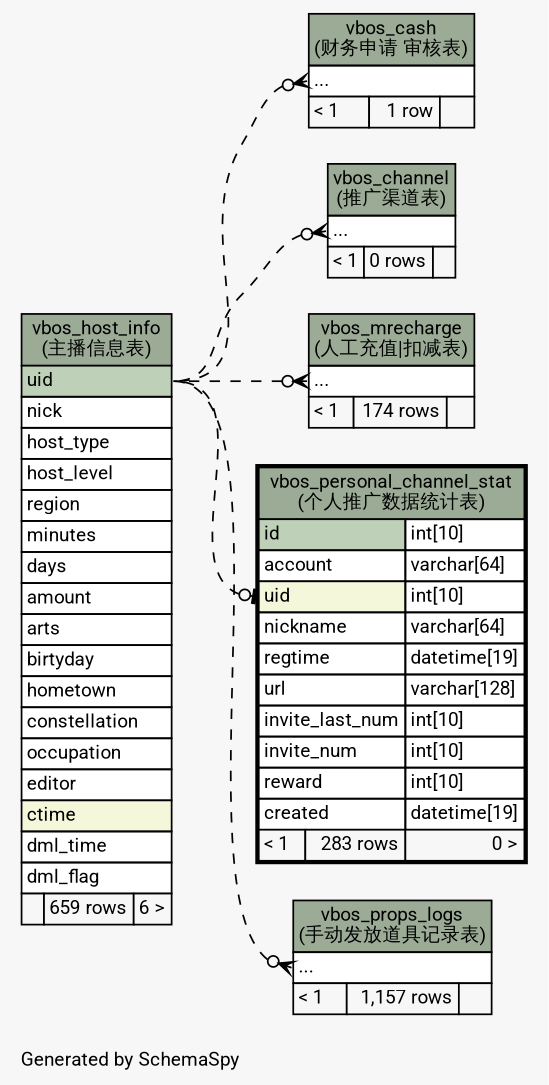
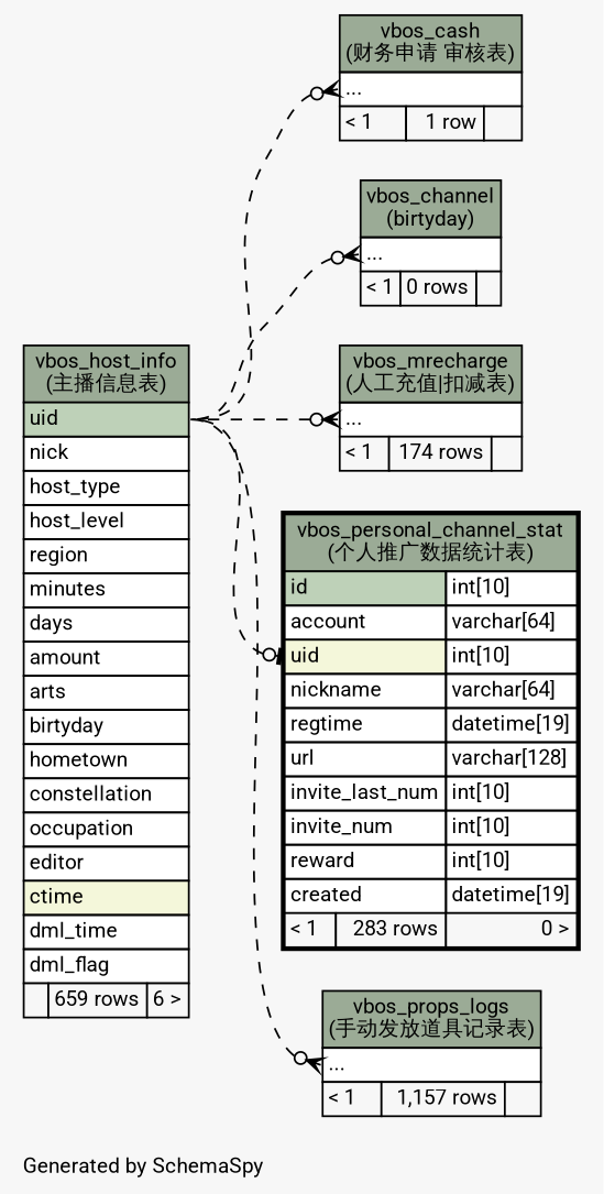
  digraph {
    bgcolor="#f7f7f7"
    fontname=Roboto
    fontsize=11
    label="\nGenerated by SchemaSpy"
    labeljust=l
    nodesep=0.18
    rankdir=RL
    ranksep=0.46
    node [fontname=Roboto fontsize=11 shape=plaintext]
    edge [arrowhead=none arrowsize=0.8 arrowtail=crowodot dir=back fontname=Roboto headport="uid:e" style=dashed tailport="elipses:w"]
    n1 [label=<     <TABLE BORDER="0" CELLBORDER="1" CELLSPACING="0" BGCOLOR="#ffffff">       <TR><TD COLSPAN="3" BGCOLOR="#9bab96" ALIGN="CENTER">vbos_cash<br/>(财务申请 审核表)</TD></TR>       <TR><TD PORT="elipses" COLSPAN="3" ALIGN="LEFT">...</TD></TR>       <TR><TD ALIGN="LEFT" BGCOLOR="#f7f7f7">&lt; 1</TD><TD ALIGN="RIGHT" BGCOLOR="#f7f7f7">1 row</TD><TD ALIGN="RIGHT" BGCOLOR="#f7f7f7">  </TD></TR>     </TABLE>>]
    n2 [label=<     <TABLE BORDER="0" CELLBORDER="1" CELLSPACING="0" BGCOLOR="#ffffff">       <TR><TD COLSPAN="3" BGCOLOR="#9bab96" ALIGN="CENTER">vbos_host_info<br/>(主播信息表)</TD></TR>       <TR><TD PORT="uid" COLSPAN="3" BGCOLOR="#bed1b8" ALIGN="LEFT">uid</TD></TR>       <TR><TD PORT="nick" COLSPAN="3" ALIGN="LEFT">nick</TD></TR>       <TR><TD PORT="host_type" COLSPAN="3" ALIGN="LEFT">host_type</TD></TR>       <TR><TD PORT="host_level" COLSPAN="3" ALIGN="LEFT">host_level</TD></TR>       <TR><TD PORT="region" COLSPAN="3" ALIGN="LEFT">region</TD></TR>       <TR><TD PORT="minutes" COLSPAN="3" ALIGN="LEFT">minutes</TD></TR>       <TR><TD PORT="days" COLSPAN="3" ALIGN="LEFT">days</TD></TR>       <TR><TD PORT="amount" COLSPAN="3" ALIGN="LEFT">amount</TD></TR>       <TR><TD PORT="arts" COLSPAN="3" ALIGN="LEFT">arts</TD></TR>       <TR><TD PORT="birtyday" COLSPAN="3" ALIGN="LEFT">birtyday</TD></TR>       <TR><TD PORT="hometown" COLSPAN="3" ALIGN="LEFT">hometown</TD></TR>       <TR><TD PORT="constellation" COLSPAN="3" ALIGN="LEFT">constellation</TD></TR>       <TR><TD PORT="occupation" COLSPAN="3" ALIGN="LEFT">occupation</TD></TR>       <TR><TD PORT="editor" COLSPAN="3" ALIGN="LEFT">editor</TD></TR>       <TR><TD PORT="ctime" COLSPAN="3" BGCOLOR="#f4f7da" ALIGN="LEFT">ctime</TD></TR>       <TR><TD PORT="dml_time" COLSPAN="3" ALIGN="LEFT">dml_time</TD></TR>       <TR><TD PORT="dml_flag" COLSPAN="3" ALIGN="LEFT">dml_flag</TD></TR>       <TR><TD ALIGN="LEFT" BGCOLOR="#f7f7f7">  </TD><TD ALIGN="RIGHT" BGCOLOR="#f7f7f7">659 rows</TD><TD ALIGN="RIGHT" BGCOLOR="#f7f7f7">6 &gt;</TD></TR>     </TABLE>>]
-   n3 [label=<     <TABLE BORDER="0" CELLBORDER="1" CELLSPACING="0" BGCOLOR="#ffffff">       <TR><TD COLSPAN="3" BGCOLOR="#9bab96" ALIGN="CENTER">vbos_channel<br/>(推广渠道表)</TD></TR>       <TR><TD PORT="elipses" COLSPAN="3" ALIGN="LEFT">...</TD></TR>       <TR><TD ALIGN="LEFT" BGCOLOR="#f7f7f7">&lt; 1</TD><TD ALIGN="RIGHT" BGCOLOR="#f7f7f7">0 rows</TD><TD ALIGN="RIGHT" BGCOLOR="#f7f7f7">  </TD></TR>     </TABLE>>]
+   n3 [label=<     <TABLE BORDER="0" CELLBORDER="1" CELLSPACING="0" BGCOLOR="#ffffff">       <TR><TD COLSPAN="3" BGCOLOR="#9bab96" ALIGN="CENTER">vbos_channel<br/>(birtyday)</TD></TR>       <TR><TD PORT="elipses" COLSPAN="3" ALIGN="LEFT">...</TD></TR>       <TR><TD ALIGN="LEFT" BGCOLOR="#f7f7f7">&lt; 1</TD><TD ALIGN="RIGHT" BGCOLOR="#f7f7f7">0 rows</TD><TD ALIGN="RIGHT" BGCOLOR="#f7f7f7">  </TD></TR>     </TABLE>>]
    n4 [label=<     <TABLE BORDER="0" CELLBORDER="1" CELLSPACING="0" BGCOLOR="#ffffff">       <TR><TD COLSPAN="3" BGCOLOR="#9bab96" ALIGN="CENTER">vbos_mrecharge<br/>(人工充值|扣减表)</TD></TR>       <TR><TD PORT="elipses" COLSPAN="3" ALIGN="LEFT">...</TD></TR>       <TR><TD ALIGN="LEFT" BGCOLOR="#f7f7f7">&lt; 1</TD><TD ALIGN="RIGHT" BGCOLOR="#f7f7f7">174 rows</TD><TD ALIGN="RIGHT" BGCOLOR="#f7f7f7">  </TD></TR>     </TABLE>>]
    n5 [label=<     <TABLE BORDER="2" CELLBORDER="1" CELLSPACING="0" BGCOLOR="#ffffff">       <TR><TD COLSPAN="3" BGCOLOR="#9bab96" ALIGN="CENTER">vbos_personal_channel_stat<br/>(个人推广数据统计表)</TD></TR>       <TR><TD PORT="id" COLSPAN="2" BGCOLOR="#bed1b8" ALIGN="LEFT">id</TD><TD PORT="id.type" ALIGN="LEFT">int[10]</TD></TR>       <TR><TD PORT="account" COLSPAN="2" ALIGN="LEFT">account</TD><TD PORT="account.type" ALIGN="LEFT">varchar[64]</TD></TR>       <TR><TD PORT="uid" COLSPAN="2" BGCOLOR="#f4f7da" ALIGN="LEFT">uid</TD><TD PORT="uid.type" ALIGN="LEFT">int[10]</TD></TR>       <TR><TD PORT="nickname" COLSPAN="2" ALIGN="LEFT">nickname</TD><TD PORT="nickname.type" ALIGN="LEFT">varchar[64]</TD></TR>       <TR><TD PORT="regtime" COLSPAN="2" ALIGN="LEFT">regtime</TD><TD PORT="regtime.type" ALIGN="LEFT">datetime[19]</TD></TR>       <TR><TD PORT="url" COLSPAN="2" ALIGN="LEFT">url</TD><TD PORT="url.type" ALIGN="LEFT">varchar[128]</TD></TR>       <TR><TD PORT="invite_last_num" COLSPAN="2" ALIGN="LEFT">invite_last_num</TD><TD PORT="invite_last_num.type" ALIGN="LEFT">int[10]</TD></TR>       <TR><TD PORT="invite_num" COLSPAN="2" ALIGN="LEFT">invite_num</TD><TD PORT="invite_num.type" ALIGN="LEFT">int[10]</TD></TR>       <TR><TD PORT="reward" COLSPAN="2" ALIGN="LEFT">reward</TD><TD PORT="reward.type" ALIGN="LEFT">int[10]</TD></TR>       <TR><TD PORT="created" COLSPAN="2" ALIGN="LEFT">created</TD><TD PORT="created.type" ALIGN="LEFT">datetime[19]</TD></TR>       <TR><TD ALIGN="LEFT" BGCOLOR="#f7f7f7">&lt; 1</TD><TD ALIGN="RIGHT" BGCOLOR="#f7f7f7">283 rows</TD><TD ALIGN="RIGHT" BGCOLOR="#f7f7f7">0 &gt;</TD></TR>     </TABLE>>]
    n6 [label=<     <TABLE BORDER="0" CELLBORDER="1" CELLSPACING="0" BGCOLOR="#ffffff">       <TR><TD COLSPAN="3" BGCOLOR="#9bab96" ALIGN="CENTER">vbos_props_logs<br/>(手动发放道具记录表)</TD></TR>       <TR><TD PORT="elipses" COLSPAN="3" ALIGN="LEFT">...</TD></TR>       <TR><TD ALIGN="LEFT" BGCOLOR="#f7f7f7">&lt; 1</TD><TD ALIGN="RIGHT" BGCOLOR="#f7f7f7">1,157 rows</TD><TD ALIGN="RIGHT" BGCOLOR="#f7f7f7">  </TD></TR>     </TABLE>>]
    n1 -> n2
    n3 -> n2
    n4 -> n2
    n5 -> n2 [arrowtail=teeodot tailport="uid:w"]
    n6 -> n2
  }
